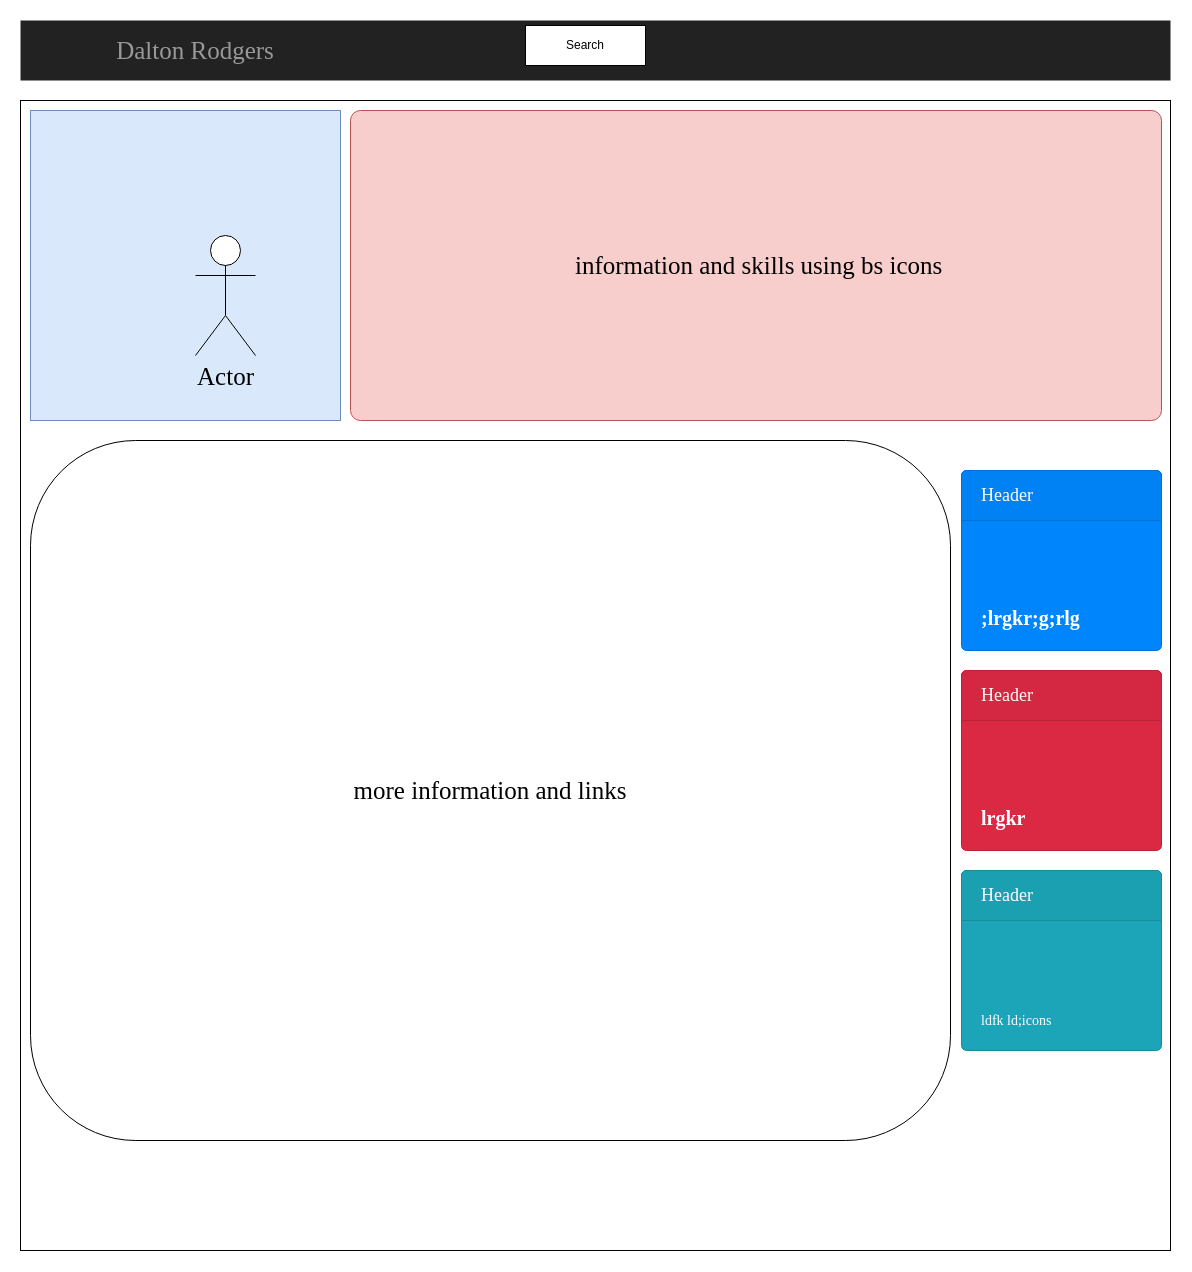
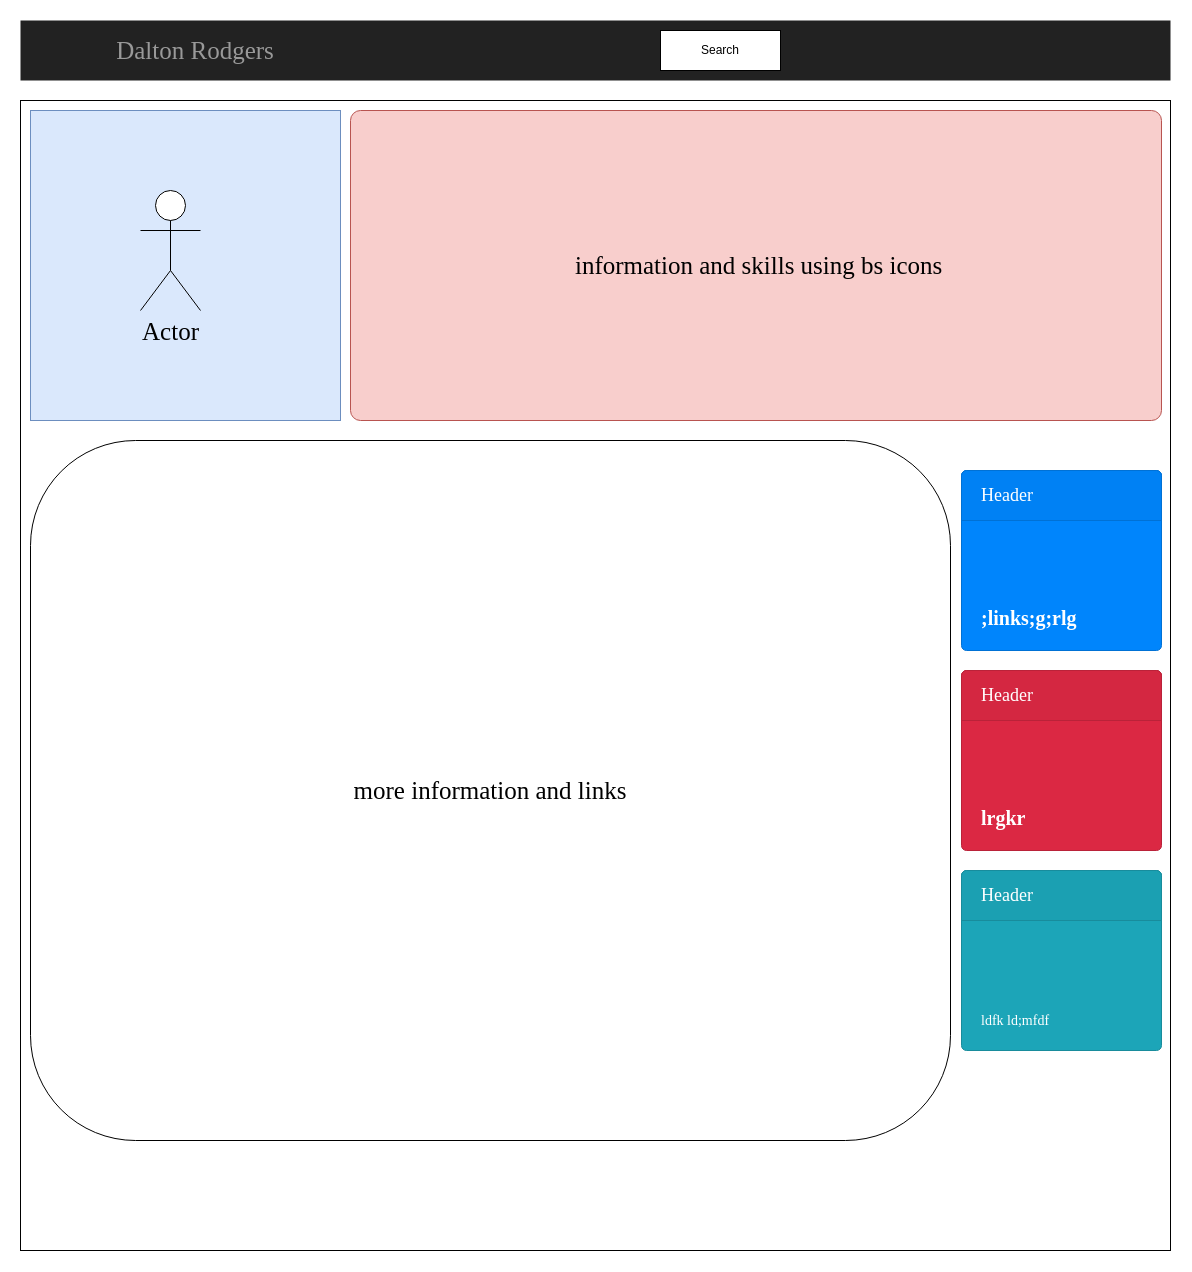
  <mxCell id="0" style=";html=1;" />
  <mxCell id="1" style=";html=1;" parent="0" />
  <mxCell id="2" value="" style="html=1;shadow=0;dashed=0;shape=mxgraph.bootstrap.rect;fillColor=#222222;strokeColor=none;whiteSpace=wrap;rounded=0;fontSize=12;fontColor=#000000;align=center;" parent="1" vertex="1"><mxGeometry x="20" y="20" width="1150" height="60" as="geometry" /></mxCell>
  <mxCell id="3" value="&lt;font face=&quot;Tahoma&quot; style=&quot;font-size: 25px&quot;&gt;Dalton Rodgers&lt;/font&gt;" style="html=1;shadow=0;dashed=0;fillColor=none;strokeColor=none;shape=mxgraph.bootstrap.rect;fontColor=#999999;fontSize=14;whiteSpace=wrap;" parent="2" vertex="1"><mxGeometry x="10" y="10" width="330" height="40" as="geometry" /></mxCell>
- <mxCell id="4" value="Search" style="rounded=0;whiteSpace=wrap;html=1;" vertex="1" parent="2"><mxGeometry x="505" y="5" width="120" height="40" as="geometry" /></mxCell>
+ <mxCell id="4" value="Search" style="rounded=0;whiteSpace=wrap;html=1;" vertex="1" parent="2"><mxGeometry x="640" y="10" width="120" height="40" as="geometry" /></mxCell>
  <mxCell id="5" value="" style="whiteSpace=wrap;html=1;aspect=fixed;fontFamily=Tahoma;fontSize=25;imageWidth=48;" vertex="1" parent="1"><mxGeometry x="20" y="100" width="1150" height="1150" as="geometry" /></mxCell>
  <mxCell id="6" value="" style="whiteSpace=wrap;html=1;aspect=fixed;fontFamily=Tahoma;fontSize=25;fillColor=#dae8fc;strokeColor=#6c8ebf;" vertex="1" parent="1"><mxGeometry x="30" y="110" width="310" height="310" as="geometry" /></mxCell>
- <mxCell id="7" value="Actor" style="shape=umlActor;verticalLabelPosition=bottom;verticalAlign=top;html=1;outlineConnect=0;fontFamily=Tahoma;fontSize=25;" vertex="1" parent="1"><mxGeometry x="195" y="235" width="60" height="120" as="geometry" /></mxCell>
+ <mxCell id="7" value="Actor" style="shape=umlActor;verticalLabelPosition=bottom;verticalAlign=top;html=1;outlineConnect=0;fontFamily=Tahoma;fontSize=25;" vertex="1" parent="1"><mxGeometry x="140" y="190" width="60" height="120" as="geometry" /></mxCell>
  <mxCell id="8" value="more information and links" style="whiteSpace=wrap;html=1;fontFamily=Tahoma;fontSize=25;rounded=1;" vertex="1" parent="1"><mxGeometry x="30" y="440" width="920" height="700" as="geometry" /></mxCell>
  <mxCell id="9" value="&amp;nbsp;information and skills using bs icons" style="whiteSpace=wrap;html=1;fontFamily=Tahoma;fontSize=25;fillColor=#f8cecc;strokeColor=#b85450;imageWidth=46;absoluteArcSize=1;expand=0;rounded=1;" vertex="1" parent="1"><mxGeometry x="350" y="110" width="811" height="310" as="geometry" /></mxCell>
- <mxCell id="10" value="&lt;span style=&quot;font-size: 20px&quot;&gt;&lt;b&gt;;lrgkr;g;rlg&lt;/b&gt;&lt;/span&gt;" style="html=1;shadow=0;dashed=0;shape=mxgraph.bootstrap.rrect;rSize=5;strokeColor=#0071D5;html=1;whiteSpace=wrap;fillColor=#0085FC;fontColor=#ffffff;verticalAlign=bottom;align=left;spacing=20;spacingBottom=0;fontSize=14;rounded=1;fontFamily=Tahoma;" vertex="1" parent="1"><mxGeometry x="961" y="470" width="200" height="180" as="geometry" /></mxCell>
+ <mxCell id="10" value="&lt;span style=&quot;font-size: 20px&quot;&gt;&lt;b&gt;;links;g;rlg&lt;/b&gt;&lt;/span&gt;" style="html=1;shadow=0;dashed=0;shape=mxgraph.bootstrap.rrect;rSize=5;strokeColor=#0071D5;html=1;whiteSpace=wrap;fillColor=#0085FC;fontColor=#ffffff;verticalAlign=bottom;align=left;spacing=20;spacingBottom=0;fontSize=14;rounded=1;fontFamily=Tahoma;" vertex="1" parent="1"><mxGeometry x="961" y="470" width="200" height="180" as="geometry" /></mxCell>
  <mxCell id="11" value="Header" style="html=1;shadow=0;dashed=0;shape=mxgraph.bootstrap.topButton;rSize=5;perimeter=none;whiteSpace=wrap;fillColor=#0081F4;strokeColor=#0071D5;fontColor=#ffffff;resizeWidth=1;fontSize=18;align=left;spacing=20;rounded=1;fontFamily=Tahoma;" vertex="1" parent="10"><mxGeometry width="200" height="50" relative="1" as="geometry" /></mxCell>
  <mxCell id="12" value="&lt;span style=&quot;font-size: 20px&quot;&gt;&lt;b&gt;lrgkr&lt;/b&gt;&lt;/span&gt;" style="html=1;shadow=0;dashed=0;shape=mxgraph.bootstrap.rrect;rSize=5;strokeColor=#BA2239;html=1;whiteSpace=wrap;fillColor=#DB2843;fontColor=#ffffff;verticalAlign=bottom;align=left;spacing=20;spacingBottom=0;fontSize=14;rounded=1;fontFamily=Tahoma;" vertex="1" parent="1"><mxGeometry x="961" y="670" width="200" height="180" as="geometry" /></mxCell>
  <mxCell id="13" value="Header" style="html=1;shadow=0;dashed=0;shape=mxgraph.bootstrap.topButton;rSize=5;perimeter=none;whiteSpace=wrap;fillColor=#D42741;strokeColor=#BA2239;fontColor=#ffffff;resizeWidth=1;fontSize=18;align=left;spacing=20;rounded=1;fontFamily=Tahoma;" vertex="1" parent="12"><mxGeometry width="200" height="50" relative="1" as="geometry" /></mxCell>
- <mxCell id="14" value="ldfk ld;icons" style="html=1;shadow=0;dashed=0;shape=mxgraph.bootstrap.rrect;rSize=5;strokeColor=#188C9C;html=1;whiteSpace=wrap;fillColor=#1CA5B8;fontColor=#ffffff;verticalAlign=bottom;align=left;spacing=20;spacingBottom=0;fontSize=14;rounded=1;fontFamily=Tahoma;" vertex="1" parent="1"><mxGeometry x="961" y="870" width="200" height="180" as="geometry" /></mxCell>
+ <mxCell id="14" value="ldfk ld;mfdf" style="html=1;shadow=0;dashed=0;shape=mxgraph.bootstrap.rrect;rSize=5;strokeColor=#188C9C;html=1;whiteSpace=wrap;fillColor=#1CA5B8;fontColor=#ffffff;verticalAlign=bottom;align=left;spacing=20;spacingBottom=0;fontSize=14;rounded=1;fontFamily=Tahoma;" vertex="1" parent="1"><mxGeometry x="961" y="870" width="200" height="180" as="geometry" /></mxCell>
  <mxCell id="15" value="Header" style="html=1;shadow=0;dashed=0;shape=mxgraph.bootstrap.topButton;rSize=5;perimeter=none;whiteSpace=wrap;fillColor=#1BA0B2;strokeColor=#188C9C;fontColor=#ffffff;resizeWidth=1;fontSize=18;align=left;spacing=20;rounded=1;fontFamily=Tahoma;" vertex="1" parent="14"><mxGeometry width="200" height="50" relative="1" as="geometry" /></mxCell>
